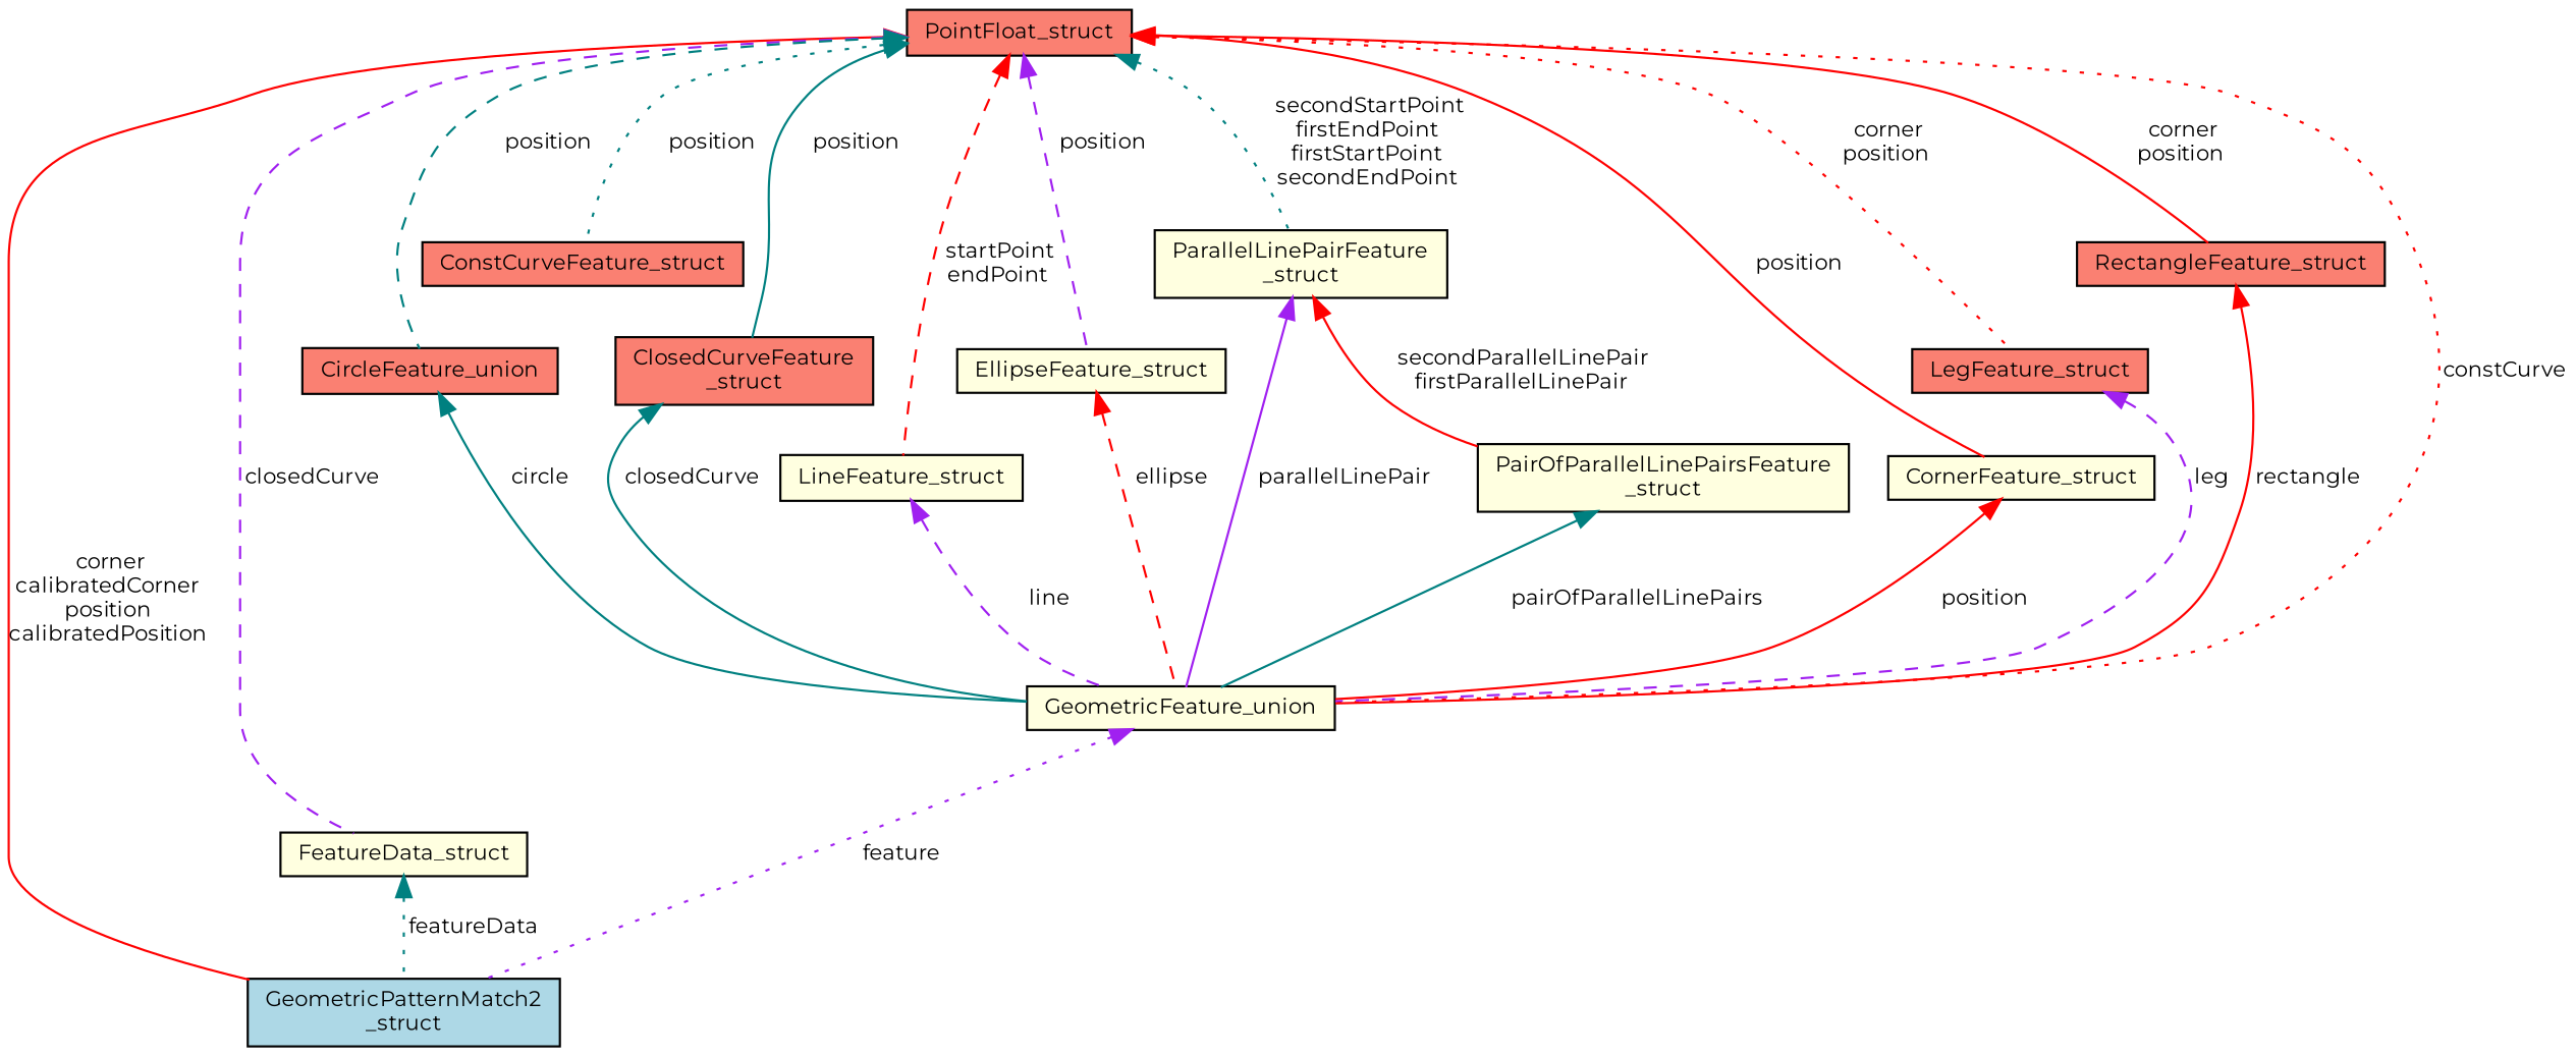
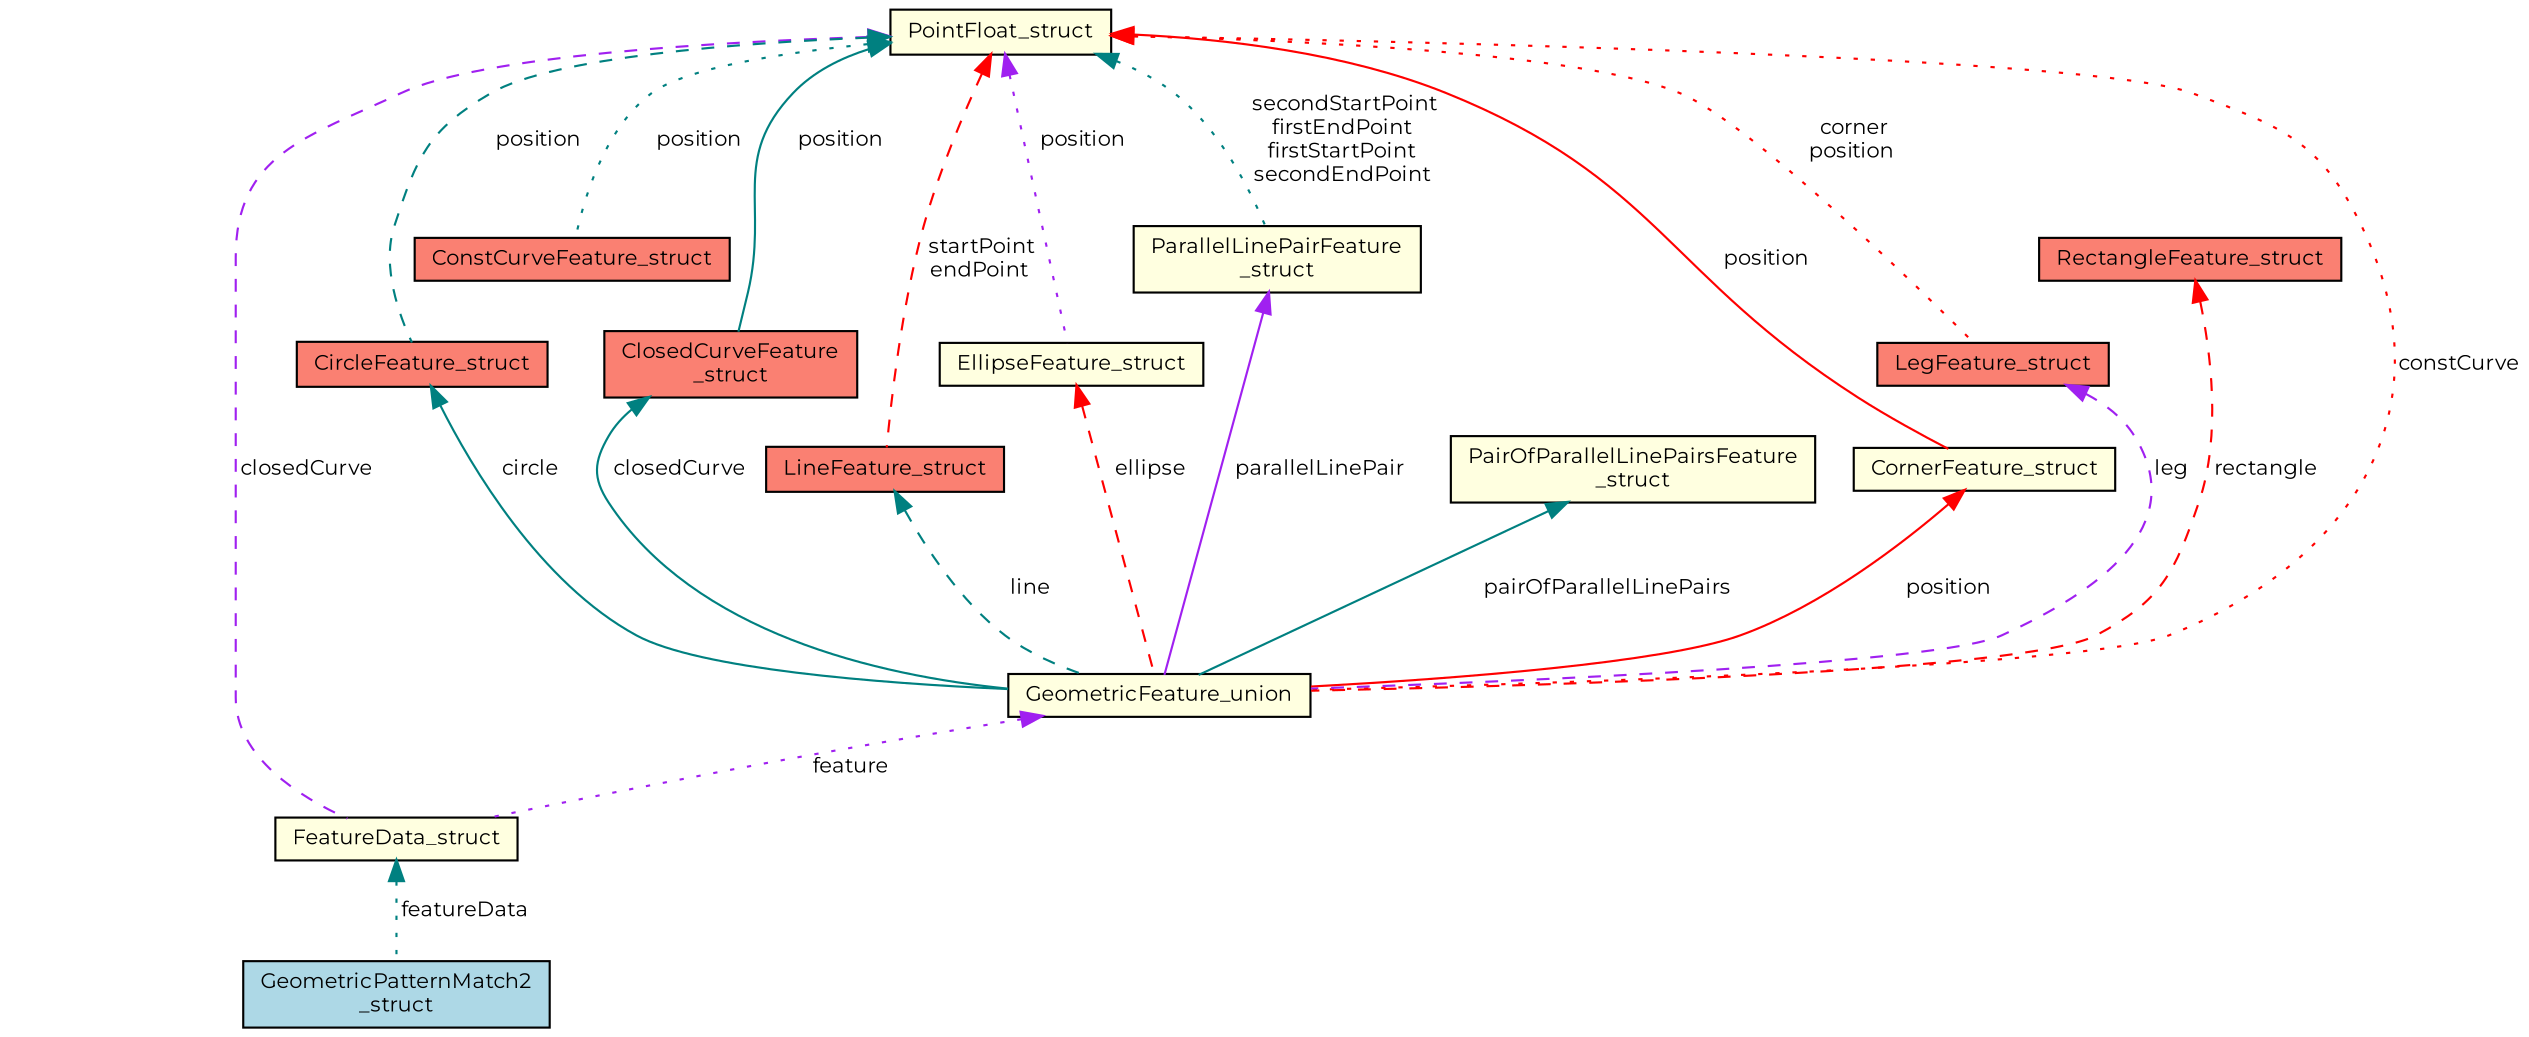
  digraph {
    fontname=Montserrat
    rankdir=TB
    node [color=black fillcolor=salmon fontname=Montserrat fontsize=10 shape=record style=filled]
    edge [color=red dir=back fontname=Montserrat fontsize=10 labelfontname=FreeSans labelfontsize=10 style=solid]
    n1 [fillcolor=lightblue fontcolor=black height=0.2 label="GeometricPatternMatch2\l_struct" width=0.4]
-   n2 [height=0.2 label=PointFloat_struct width=0.4]
+   n2 [fillcolor=lightyellow height=0.2 label=PointFloat_struct width=0.4]
    n3 [fillcolor=lightyellow height=0.2 label=FeatureData_struct width=0.4]
-   n4 [height=0.2 label=CircleFeature_union width=0.4]
+   n4 [height=0.2 label=CircleFeature_struct width=0.4]
    n5 [height=0.2 label=ConstCurveFeature_struct width=0.4]
    n6 [height=0.2 label="ClosedCurveFeature\l_struct" width=0.4]
-   n7 [fillcolor=lightyellow height=0.2 label=LineFeature_struct width=0.4]
+   n7 [height=0.2 label=LineFeature_struct width=0.4]
    n8 [fillcolor=lightyellow height=0.2 label=EllipseFeature_struct width=0.4]
    n9 [fillcolor=lightyellow height=0.2 label="ParallelLinePairFeature\l_struct" width=0.4]
    n10 [fillcolor=lightyellow height=0.2 label=CornerFeature_struct width=0.4]
    n11 [height=0.2 label=LegFeature_struct width=0.4]
    n12 [height=0.2 label=RectangleFeature_struct width=0.4]
    n13 [fillcolor=lightyellow height=0.2 label=GeometricFeature_union width=0.4]
    n14 [fillcolor=lightyellow height=0.2 label="PairOfParallelLinePairsFeature\l_struct" width=0.4]
-   n2 -> n1 [label=" corner\ncalibratedCorner\nposition\ncalibratedPosition"]
    n2 -> n3 [color=purple label=" closedCurve" style=dashed]
    n2 -> n4 [color=teal label=" position" style=dashed]
    n2 -> n5 [color=teal label=" position" style=dotted]
    n2 -> n6 [color=teal label=" position"]
    n2 -> n7 [label=" startPoint\nendPoint" style=dashed]
-   n2 -> n8 [color=purple label=" position" style=dashed]
+   n2 -> n8 [color=purple label=" position" style=dotted]
    n2 -> n9 [color=teal label=" secondStartPoint\nfirstEndPoint\nfirstStartPoint\nsecondEndPoint" style=dotted]
    n2 -> n10 [label=" position"]
    n2 -> n11 [label=" corner\nposition" style=dotted]
-   n2 -> n12 [label=" corner\nposition"]
    n2 -> n13 [label=" constCurve" style=dotted]
    n3 -> n1 [color=teal label=" featureData" style=dotted]
    n4 -> n13 [color=teal label=" circle"]
    n6 -> n13 [color=teal label=" closedCurve"]
-   n7 -> n13 [color=purple label=" line" style=dashed]
+   n7 -> n13 [color=teal label=" line" style=dashed]
    n8 -> n13 [label=" ellipse" style=dashed]
    n9 -> n13 [color=purple label=" parallelLinePair"]
-   n9 -> n14 [label=" secondParallelLinePair\nfirstParallelLinePair"]
    n10 -> n13 [label=" position"]
    n11 -> n13 [color=purple label=" leg" style=dashed]
-   n12 -> n13 [label=" rectangle"]
-   n13 -> n1 [color=purple label=" feature" style=dotted]
+   n12 -> n13 [label=" rectangle" style=dashed]
+   n13 -> n3 [color=purple label=" feature" style=dotted]
    n14 -> n13 [color=teal label=" pairOfParallelLinePairs"]
  }
